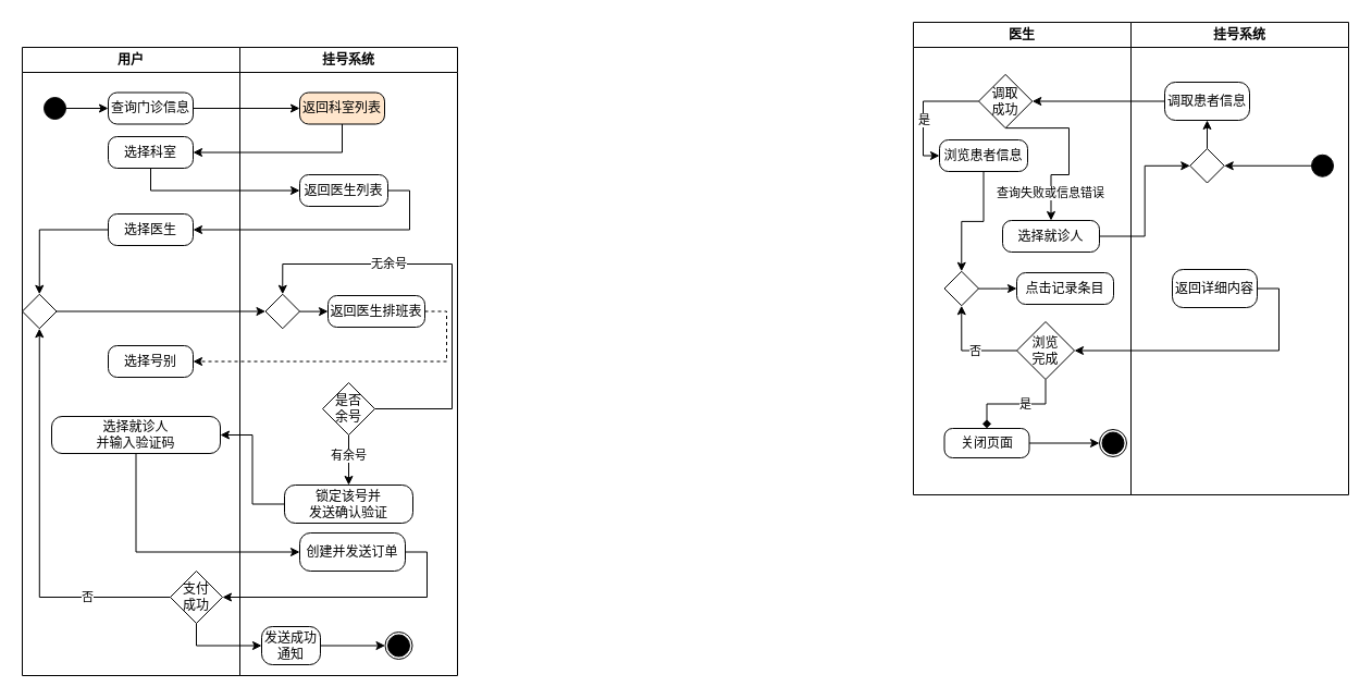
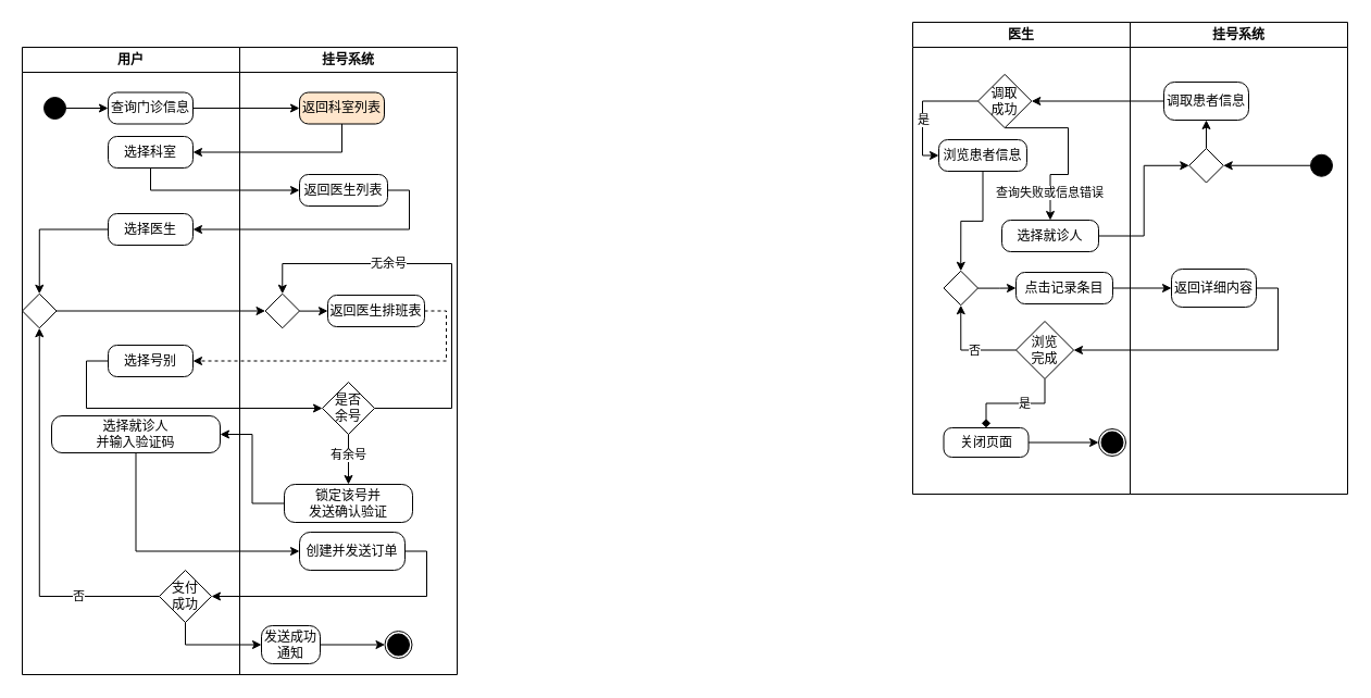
  <mxCell id="0" />
  <mxCell id="1" parent="0" />
  <mxCell id="2" value="用户" style="swimlane;whiteSpace=wrap;html=1;" vertex="1" parent="1"><mxGeometry x="20" y="43" width="200" height="577" as="geometry" /></mxCell>
  <mxCell id="3" style="edgeStyle=orthogonalEdgeStyle;rounded=0;orthogonalLoop=1;jettySize=auto;html=1;exitX=1;exitY=0.5;exitDx=0;exitDy=0;entryX=0;entryY=0.5;entryDx=0;entryDy=0;" edge="1" parent="2" source="4" target="5"><mxGeometry relative="1" as="geometry" /></mxCell>
  <mxCell id="4" value="" style="ellipse;whiteSpace=wrap;html=1;aspect=fixed;fillColor=#000000;" vertex="1" parent="2"><mxGeometry x="20" y="46" width="20" height="20" as="geometry" /></mxCell>
  <mxCell id="5" value="查询门诊信息" style="rounded=1;whiteSpace=wrap;html=1;arcSize=28;" vertex="1" parent="2"><mxGeometry x="79" y="41.5" width="78" height="29" as="geometry" /></mxCell>
  <mxCell id="6" value="选择科室" style="rounded=1;whiteSpace=wrap;html=1;arcSize=28;" vertex="1" parent="2"><mxGeometry x="79" y="82" width="78" height="29" as="geometry" /></mxCell>
  <mxCell id="7" value="选择医生" style="rounded=1;whiteSpace=wrap;html=1;arcSize=28;" vertex="1" parent="2"><mxGeometry x="79" y="153" width="78" height="29" as="geometry" /></mxCell>
  <mxCell id="8" value="选择号别" style="rounded=1;whiteSpace=wrap;html=1;arcSize=28;" vertex="1" parent="2"><mxGeometry x="79" y="274" width="78" height="29" as="geometry" /></mxCell>
  <mxCell id="9" value="选择就诊人&lt;div&gt;并输入验证码&lt;/div&gt;" style="rounded=1;whiteSpace=wrap;html=1;arcSize=28;" vertex="1" parent="2"><mxGeometry x="27" y="339" width="155" height="34" as="geometry" /></mxCell>
  <mxCell id="10" style="edgeStyle=orthogonalEdgeStyle;rounded=0;orthogonalLoop=1;jettySize=auto;html=1;entryX=0.5;entryY=1;entryDx=0;entryDy=0;" edge="1" parent="2" source="12" target="13"><mxGeometry relative="1" as="geometry"><mxPoint x="10.722" y="247.105" as="targetPoint" /></mxGeometry></mxCell>
  <mxCell id="11" value="否" style="edgeLabel;html=1;align=center;verticalAlign=middle;resizable=0;points=[];" vertex="1" connectable="0" parent="10"><mxGeometry x="-0.579" y="-1" relative="1" as="geometry"><mxPoint as="offset" /></mxGeometry></mxCell>
- <mxCell id="12" value="支付&lt;div&gt;成功&lt;/div&gt;" style="rhombus;whiteSpace=wrap;html=1;" vertex="1" parent="2"><mxGeometry x="136" y="481" width="48" height="48" as="geometry" /></mxCell>
+ <mxCell id="12" value="支付&lt;div&gt;成功&lt;/div&gt;" style="rhombus;whiteSpace=wrap;html=1;" vertex="1" parent="2"><mxGeometry x="126" y="481" width="48" height="48" as="geometry" /></mxCell>
  <mxCell id="13" value="" style="rhombus;whiteSpace=wrap;html=1;" vertex="1" parent="2"><mxGeometry y="226.75" width="31.5" height="31.5" as="geometry" /></mxCell>
  <mxCell id="14" style="edgeStyle=orthogonalEdgeStyle;rounded=0;orthogonalLoop=1;jettySize=auto;html=1;exitX=0;exitY=0.5;exitDx=0;exitDy=0;entryX=0.5;entryY=0;entryDx=0;entryDy=0;" edge="1" parent="2" source="7" target="13"><mxGeometry relative="1" as="geometry" /></mxCell>
  <mxCell id="15" value="挂号系统" style="swimlane;whiteSpace=wrap;html=1;" vertex="1" parent="1"><mxGeometry x="220" y="43" width="200" height="577" as="geometry" /></mxCell>
  <mxCell id="16" value="返回科室列表" style="rounded=1;whiteSpace=wrap;html=1;arcSize=28;fillColor=#ffe6cc;" vertex="1" parent="15"><mxGeometry x="55" y="41.5" width="78" height="29" as="geometry" /></mxCell>
  <mxCell id="17" value="返回医生列表" style="rounded=1;whiteSpace=wrap;html=1;arcSize=28;" vertex="1" parent="15"><mxGeometry x="55" y="117" width="81" height="29" as="geometry" /></mxCell>
  <mxCell id="18" value="返回医生排班表" style="rounded=1;whiteSpace=wrap;html=1;arcSize=28;" vertex="1" parent="15"><mxGeometry x="81" y="228" width="89" height="29" as="geometry" /></mxCell>
  <mxCell id="19" style="edgeStyle=orthogonalEdgeStyle;rounded=0;orthogonalLoop=1;jettySize=auto;html=1;exitX=1;exitY=0.5;exitDx=0;exitDy=0;entryX=0.5;entryY=0;entryDx=0;entryDy=0;" edge="1" parent="15" source="23" target="25"><mxGeometry relative="1" as="geometry"><Array as="points"><mxPoint x="195" y="332" /><mxPoint x="195" y="199" /><mxPoint x="39" y="199" /></Array></mxGeometry></mxCell>
  <mxCell id="20" value="无余号" style="edgeLabel;html=1;align=center;verticalAlign=middle;resizable=0;points=[];" vertex="1" connectable="0" parent="19"><mxGeometry x="0.356" y="-1" relative="1" as="geometry"><mxPoint as="offset" /></mxGeometry></mxCell>
  <mxCell id="21" style="edgeStyle=orthogonalEdgeStyle;rounded=0;orthogonalLoop=1;jettySize=auto;html=1;exitX=0.5;exitY=1;exitDx=0;exitDy=0;entryX=0.5;entryY=0;entryDx=0;entryDy=0;" edge="1" parent="15" source="23" target="26"><mxGeometry relative="1" as="geometry"><mxPoint x="100.143" y="404.873" as="targetPoint" /></mxGeometry></mxCell>
  <mxCell id="22" value="有余号" style="edgeLabel;html=1;align=center;verticalAlign=middle;resizable=0;points=[];" vertex="1" connectable="0" parent="21"><mxGeometry x="-0.197" y="-1" relative="1" as="geometry"><mxPoint as="offset" /></mxGeometry></mxCell>
  <mxCell id="23" value="是否&lt;div&gt;余号&lt;/div&gt;" style="rhombus;whiteSpace=wrap;html=1;" vertex="1" parent="15"><mxGeometry x="76" y="308" width="48" height="48" as="geometry" /></mxCell>
  <mxCell id="24" style="edgeStyle=orthogonalEdgeStyle;rounded=0;orthogonalLoop=1;jettySize=auto;html=1;entryX=0;entryY=0.5;entryDx=0;entryDy=0;" edge="1" parent="15" source="25" target="18"><mxGeometry relative="1" as="geometry" /></mxCell>
  <mxCell id="25" value="" style="rhombus;whiteSpace=wrap;html=1;" vertex="1" parent="15"><mxGeometry x="23.5" y="226.75" width="31.5" height="31.5" as="geometry" /></mxCell>
  <mxCell id="26" value="锁定该号并&lt;div&gt;发送确认验证&lt;/div&gt;" style="rounded=1;whiteSpace=wrap;html=1;arcSize=28;" vertex="1" parent="15"><mxGeometry x="41" y="402" width="118" height="35" as="geometry" /></mxCell>
  <mxCell id="27" value="创建并发送订单" style="rounded=1;whiteSpace=wrap;html=1;arcSize=28;" vertex="1" parent="15"><mxGeometry x="55" y="446" width="97" height="35" as="geometry" /></mxCell>
  <mxCell id="28" style="edgeStyle=orthogonalEdgeStyle;rounded=0;orthogonalLoop=1;jettySize=auto;html=1;exitX=1;exitY=0.5;exitDx=0;exitDy=0;entryX=0;entryY=0.5;entryDx=0;entryDy=0;" edge="1" parent="15" source="29" target="31"><mxGeometry relative="1" as="geometry" /></mxCell>
  <mxCell id="29" value="发送成功通知" style="rounded=1;whiteSpace=wrap;html=1;arcSize=28;" vertex="1" parent="15"><mxGeometry x="20" y="532" width="54" height="35" as="geometry" /></mxCell>
  <mxCell id="30" value="" style="ellipse;whiteSpace=wrap;html=1;aspect=fixed;fillColor=#000000;" vertex="1" parent="15"><mxGeometry x="136" y="539.5" width="20" height="20" as="geometry" /></mxCell>
  <mxCell id="31" value="" style="ellipse;whiteSpace=wrap;html=1;aspect=fixed;fillColor=none;" vertex="1" parent="15"><mxGeometry x="133.5" y="537" width="25" height="25" as="geometry" /></mxCell>
  <mxCell id="32" style="edgeStyle=orthogonalEdgeStyle;rounded=0;orthogonalLoop=1;jettySize=auto;html=1;exitX=1;exitY=0.5;exitDx=0;exitDy=0;entryX=0;entryY=0.5;entryDx=0;entryDy=0;" edge="1" parent="1" source="5" target="16"><mxGeometry relative="1" as="geometry" /></mxCell>
  <mxCell id="33" style="edgeStyle=orthogonalEdgeStyle;rounded=0;orthogonalLoop=1;jettySize=auto;html=1;exitX=0.5;exitY=1;exitDx=0;exitDy=0;entryX=1;entryY=0.5;entryDx=0;entryDy=0;" edge="1" parent="1" source="16" target="6"><mxGeometry relative="1" as="geometry" /></mxCell>
  <mxCell id="34" style="edgeStyle=orthogonalEdgeStyle;rounded=0;orthogonalLoop=1;jettySize=auto;html=1;exitX=0.5;exitY=1;exitDx=0;exitDy=0;entryX=0;entryY=0.5;entryDx=0;entryDy=0;" edge="1" parent="1" source="6" target="17"><mxGeometry relative="1" as="geometry" /></mxCell>
  <mxCell id="35" style="edgeStyle=orthogonalEdgeStyle;rounded=0;orthogonalLoop=1;jettySize=auto;html=1;exitX=1;exitY=0.5;exitDx=0;exitDy=0;entryX=1;entryY=0.5;entryDx=0;entryDy=0;" edge="1" parent="1" source="17" target="7"><mxGeometry relative="1" as="geometry" /></mxCell>
  <mxCell id="36" style="edgeStyle=orthogonalEdgeStyle;rounded=0;orthogonalLoop=1;jettySize=auto;html=1;exitX=1;exitY=0.5;exitDx=0;exitDy=0;entryX=1;entryY=0.5;entryDx=0;entryDy=0;dashed=1;" edge="1" parent="1" source="18" target="8"><mxGeometry relative="1" as="geometry" /></mxCell>
+ <mxCell id="37" style="edgeStyle=orthogonalEdgeStyle;rounded=0;orthogonalLoop=1;jettySize=auto;html=1;exitX=0;exitY=0.5;exitDx=0;exitDy=0;entryX=0;entryY=0.5;entryDx=0;entryDy=0;" edge="1" parent="1" source="8" target="23"><mxGeometry relative="1" as="geometry" /></mxCell>
  <mxCell id="38" style="edgeStyle=orthogonalEdgeStyle;rounded=0;orthogonalLoop=1;jettySize=auto;html=1;entryX=1;entryY=0.5;entryDx=0;entryDy=0;" edge="1" parent="1" source="26" target="9"><mxGeometry relative="1" as="geometry"><mxPoint x="190.029" y="462.5" as="targetPoint" /></mxGeometry></mxCell>
  <mxCell id="39" style="edgeStyle=orthogonalEdgeStyle;rounded=0;orthogonalLoop=1;jettySize=auto;html=1;exitX=0.5;exitY=1;exitDx=0;exitDy=0;entryX=0;entryY=0.5;entryDx=0;entryDy=0;" edge="1" parent="1" source="9" target="27"><mxGeometry relative="1" as="geometry" /></mxCell>
  <mxCell id="40" style="edgeStyle=orthogonalEdgeStyle;rounded=0;orthogonalLoop=1;jettySize=auto;html=1;exitX=1;exitY=0.5;exitDx=0;exitDy=0;entryX=1;entryY=0.5;entryDx=0;entryDy=0;" edge="1" parent="1" source="27" target="12"><mxGeometry relative="1" as="geometry" /></mxCell>
  <mxCell id="41" style="edgeStyle=orthogonalEdgeStyle;rounded=0;orthogonalLoop=1;jettySize=auto;html=1;exitX=1;exitY=0.5;exitDx=0;exitDy=0;entryX=0;entryY=0.5;entryDx=0;entryDy=0;" edge="1" parent="1" source="13" target="25"><mxGeometry relative="1" as="geometry" /></mxCell>
  <mxCell id="42" style="edgeStyle=orthogonalEdgeStyle;rounded=0;orthogonalLoop=1;jettySize=auto;html=1;exitX=0.5;exitY=1;exitDx=0;exitDy=0;entryX=0;entryY=0.5;entryDx=0;entryDy=0;" edge="1" parent="1" source="12" target="29"><mxGeometry relative="1" as="geometry" /></mxCell>
  <mxCell id="43" value="医生" style="swimlane;whiteSpace=wrap;html=1;" vertex="1" parent="1"><mxGeometry x="839" y="20" width="200" height="434" as="geometry" /></mxCell>
  <mxCell id="44" style="edgeStyle=orthogonalEdgeStyle;rounded=0;orthogonalLoop=1;jettySize=auto;html=1;exitX=0;exitY=0.5;exitDx=0;exitDy=0;entryX=0;entryY=0.5;entryDx=0;entryDy=0;" edge="1" parent="43" source="48" target="50"><mxGeometry relative="1" as="geometry"><Array as="points"><mxPoint x="9" y="73" /><mxPoint x="9" y="123" /></Array></mxGeometry></mxCell>
  <mxCell id="45" value="是" style="edgeLabel;html=1;align=center;verticalAlign=middle;resizable=0;points=[];" vertex="1" connectable="0" parent="44"><mxGeometry x="-0.083" y="2" relative="1" as="geometry"><mxPoint x="-2" y="15" as="offset" /></mxGeometry></mxCell>
  <mxCell id="46" style="edgeStyle=orthogonalEdgeStyle;rounded=0;orthogonalLoop=1;jettySize=auto;html=1;exitX=0.5;exitY=1;exitDx=0;exitDy=0;entryX=0.5;entryY=0;entryDx=0;entryDy=0;" edge="1" parent="43" source="48" target="51"><mxGeometry relative="1" as="geometry"><Array as="points"><mxPoint x="143" y="97" /><mxPoint x="143" y="140" /><mxPoint x="127" y="140" /></Array></mxGeometry></mxCell>
  <mxCell id="47" value="查询失败或信息错误" style="edgeLabel;html=1;align=center;verticalAlign=middle;resizable=0;points=[];" vertex="1" connectable="0" parent="46"><mxGeometry x="0.68" y="-1" relative="1" as="geometry"><mxPoint as="offset" /></mxGeometry></mxCell>
  <mxCell id="48" value="调取&lt;div&gt;成功&lt;/div&gt;" style="rhombus;whiteSpace=wrap;html=1;" vertex="1" parent="43"><mxGeometry x="60" y="47.88" width="49.25" height="49.25" as="geometry" /></mxCell>
  <mxCell id="49" style="edgeStyle=orthogonalEdgeStyle;rounded=0;orthogonalLoop=1;jettySize=auto;html=1;exitX=0.5;exitY=1;exitDx=0;exitDy=0;entryX=0.5;entryY=0;entryDx=0;entryDy=0;" edge="1" parent="43" source="50" target="60"><mxGeometry relative="1" as="geometry" /></mxCell>
  <mxCell id="50" value="浏览患者信息" style="rounded=1;whiteSpace=wrap;html=1;arcSize=28;" vertex="1" parent="43"><mxGeometry x="24.0" y="108" width="81" height="29" as="geometry" /></mxCell>
  <mxCell id="51" value="选择就诊人" style="rounded=1;whiteSpace=wrap;html=1;arcSize=28;" vertex="1" parent="43"><mxGeometry x="82" y="182" width="89" height="29" as="geometry" /></mxCell>
  <mxCell id="52" value="点击记录条目" style="rounded=1;whiteSpace=wrap;html=1;arcSize=28;" vertex="1" parent="43"><mxGeometry x="95" y="230" width="89" height="29" as="geometry" /></mxCell>
  <mxCell id="53" value="关闭页面" style="rounded=1;whiteSpace=wrap;html=1;arcSize=28;" vertex="1" parent="43"><mxGeometry x="28.5" y="373" width="78" height="27" as="geometry" /></mxCell>
  <mxCell id="54" style="edgeStyle=orthogonalEdgeStyle;rounded=0;orthogonalLoop=1;jettySize=auto;html=1;exitX=0.5;exitY=1;exitDx=0;exitDy=0;entryX=0.5;entryY=0;entryDx=0;entryDy=0;endArrow=diamond;" edge="1" parent="43" source="58" target="53"><mxGeometry relative="1" as="geometry" /></mxCell>
  <mxCell id="55" value="是" style="edgeLabel;html=1;align=center;verticalAlign=middle;resizable=0;points=[];" vertex="1" connectable="0" parent="54"><mxGeometry x="-0.146" relative="1" as="geometry"><mxPoint as="offset" /></mxGeometry></mxCell>
  <mxCell id="56" style="edgeStyle=orthogonalEdgeStyle;rounded=0;orthogonalLoop=1;jettySize=auto;html=1;exitX=0;exitY=0.5;exitDx=0;exitDy=0;entryX=0.5;entryY=1;entryDx=0;entryDy=0;" edge="1" parent="43" source="58" target="60"><mxGeometry relative="1" as="geometry" /></mxCell>
  <mxCell id="57" value="否" style="edgeLabel;html=1;align=center;verticalAlign=middle;resizable=0;points=[];" vertex="1" connectable="0" parent="56"><mxGeometry x="-0.16" relative="1" as="geometry"><mxPoint as="offset" /></mxGeometry></mxCell>
  <mxCell id="58" value="浏览&lt;div&gt;完成&lt;/div&gt;" style="rhombus;whiteSpace=wrap;html=1;" vertex="1" parent="43"><mxGeometry x="95" y="275" width="53" height="53" as="geometry" /></mxCell>
  <mxCell id="59" style="edgeStyle=orthogonalEdgeStyle;rounded=0;orthogonalLoop=1;jettySize=auto;html=1;entryX=0;entryY=0.5;entryDx=0;entryDy=0;" edge="1" parent="43" source="60" target="52"><mxGeometry relative="1" as="geometry" /></mxCell>
  <mxCell id="60" value="" style="rhombus;whiteSpace=wrap;html=1;" vertex="1" parent="43"><mxGeometry x="28.5" y="228.75" width="31.5" height="31.5" as="geometry" /></mxCell>
  <mxCell id="61" value="" style="ellipse;whiteSpace=wrap;html=1;aspect=fixed;fillColor=#000000;" vertex="1" parent="43"><mxGeometry x="173.5" y="376.5" width="20" height="20" as="geometry" /></mxCell>
  <mxCell id="62" value="" style="ellipse;whiteSpace=wrap;html=1;aspect=fixed;fillColor=none;" vertex="1" parent="43"><mxGeometry x="171" y="374" width="25" height="25" as="geometry" /></mxCell>
  <mxCell id="63" style="edgeStyle=orthogonalEdgeStyle;rounded=0;orthogonalLoop=1;jettySize=auto;html=1;exitX=1;exitY=0.5;exitDx=0;exitDy=0;entryX=0;entryY=0.5;entryDx=0;entryDy=0;" edge="1" parent="43" source="53" target="62"><mxGeometry relative="1" as="geometry"><mxPoint x="156.63" y="549.5" as="sourcePoint" /></mxGeometry></mxCell>
  <mxCell id="64" value="挂号系统" style="swimlane;whiteSpace=wrap;html=1;" vertex="1" parent="1"><mxGeometry x="1039" y="20" width="200" height="434" as="geometry" /></mxCell>
  <mxCell id="65" value="" style="ellipse;whiteSpace=wrap;html=1;aspect=fixed;fillColor=#000000;rotation=-180;" vertex="1" parent="64"><mxGeometry x="166" y="121.75" width="20" height="20" as="geometry" /></mxCell>
  <mxCell id="66" value="调取患者信息" style="rounded=1;whiteSpace=wrap;html=1;arcSize=28;" vertex="1" parent="64"><mxGeometry x="31" y="55" width="78" height="35" as="geometry" /></mxCell>
  <mxCell id="67" style="edgeStyle=orthogonalEdgeStyle;rounded=0;orthogonalLoop=1;jettySize=auto;html=1;exitX=1;exitY=0.5;exitDx=0;exitDy=0;entryX=1;entryY=0.5;entryDx=0;entryDy=0;" edge="1" parent="64" source="65" target="69"><mxGeometry relative="1" as="geometry" /></mxCell>
  <mxCell id="68" style="edgeStyle=orthogonalEdgeStyle;rounded=0;orthogonalLoop=1;jettySize=auto;html=1;exitX=0.5;exitY=0;exitDx=0;exitDy=0;" edge="1" parent="64" source="69" target="66"><mxGeometry relative="1" as="geometry" /></mxCell>
  <mxCell id="69" value="" style="rhombus;whiteSpace=wrap;html=1;" vertex="1" parent="64"><mxGeometry x="54.25" y="116" width="31.5" height="31.5" as="geometry" /></mxCell>
  <mxCell id="70" value="返回详细内容" style="rounded=1;whiteSpace=wrap;html=1;arcSize=28;" vertex="1" parent="64"><mxGeometry x="38" y="227" width="78" height="35" as="geometry" /></mxCell>
  <mxCell id="71" style="edgeStyle=orthogonalEdgeStyle;rounded=0;orthogonalLoop=1;jettySize=auto;html=1;exitX=0;exitY=0.5;exitDx=0;exitDy=0;entryX=1;entryY=0.5;entryDx=0;entryDy=0;" edge="1" parent="1" source="66" target="48"><mxGeometry relative="1" as="geometry" /></mxCell>
  <mxCell id="72" style="edgeStyle=orthogonalEdgeStyle;rounded=0;orthogonalLoop=1;jettySize=auto;html=1;exitX=1;exitY=0.5;exitDx=0;exitDy=0;entryX=0;entryY=0.5;entryDx=0;entryDy=0;" edge="1" parent="1" source="51" target="69"><mxGeometry relative="1" as="geometry" /></mxCell>
+ <mxCell id="73" style="edgeStyle=orthogonalEdgeStyle;rounded=0;orthogonalLoop=1;jettySize=auto;html=1;exitX=1;exitY=0.5;exitDx=0;exitDy=0;entryX=0;entryY=0.5;entryDx=0;entryDy=0;" edge="1" parent="1" source="52" target="70"><mxGeometry relative="1" as="geometry" /></mxCell>
  <mxCell id="74" style="edgeStyle=orthogonalEdgeStyle;rounded=0;orthogonalLoop=1;jettySize=auto;html=1;exitX=1;exitY=0.5;exitDx=0;exitDy=0;entryX=1;entryY=0.5;entryDx=0;entryDy=0;" edge="1" parent="1" source="70" target="58"><mxGeometry relative="1" as="geometry" /></mxCell>
